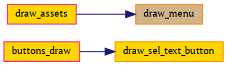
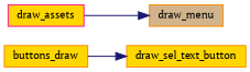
  digraph {
    fontname="PT Serif"
    rankdir=RL
    node [color=darkorange fillcolor=gold fontname="PT Serif" fontsize=10 shape=record style=filled]
    edge [color=midnightblue dir=back fontname="PT Serif" fontsize=10 labelfontname=Helvetica labelfontsize=10 style=solid]
    n1 [fontcolor=black height=0.2 label=draw_sel_text_button width=0.4]
-   n2 [color=deeppink height=0.2 label=buttons_draw width=0.4]
+   n2 [height=0.2 label=buttons_draw width=0.4]
    n3 [fillcolor=tan height=0.2 label=draw_menu width=0.4]
    n4 [color=deeppink height=0.2 label=draw_assets width=0.4]
    n1 -> n2
    n3 -> n4
  }
